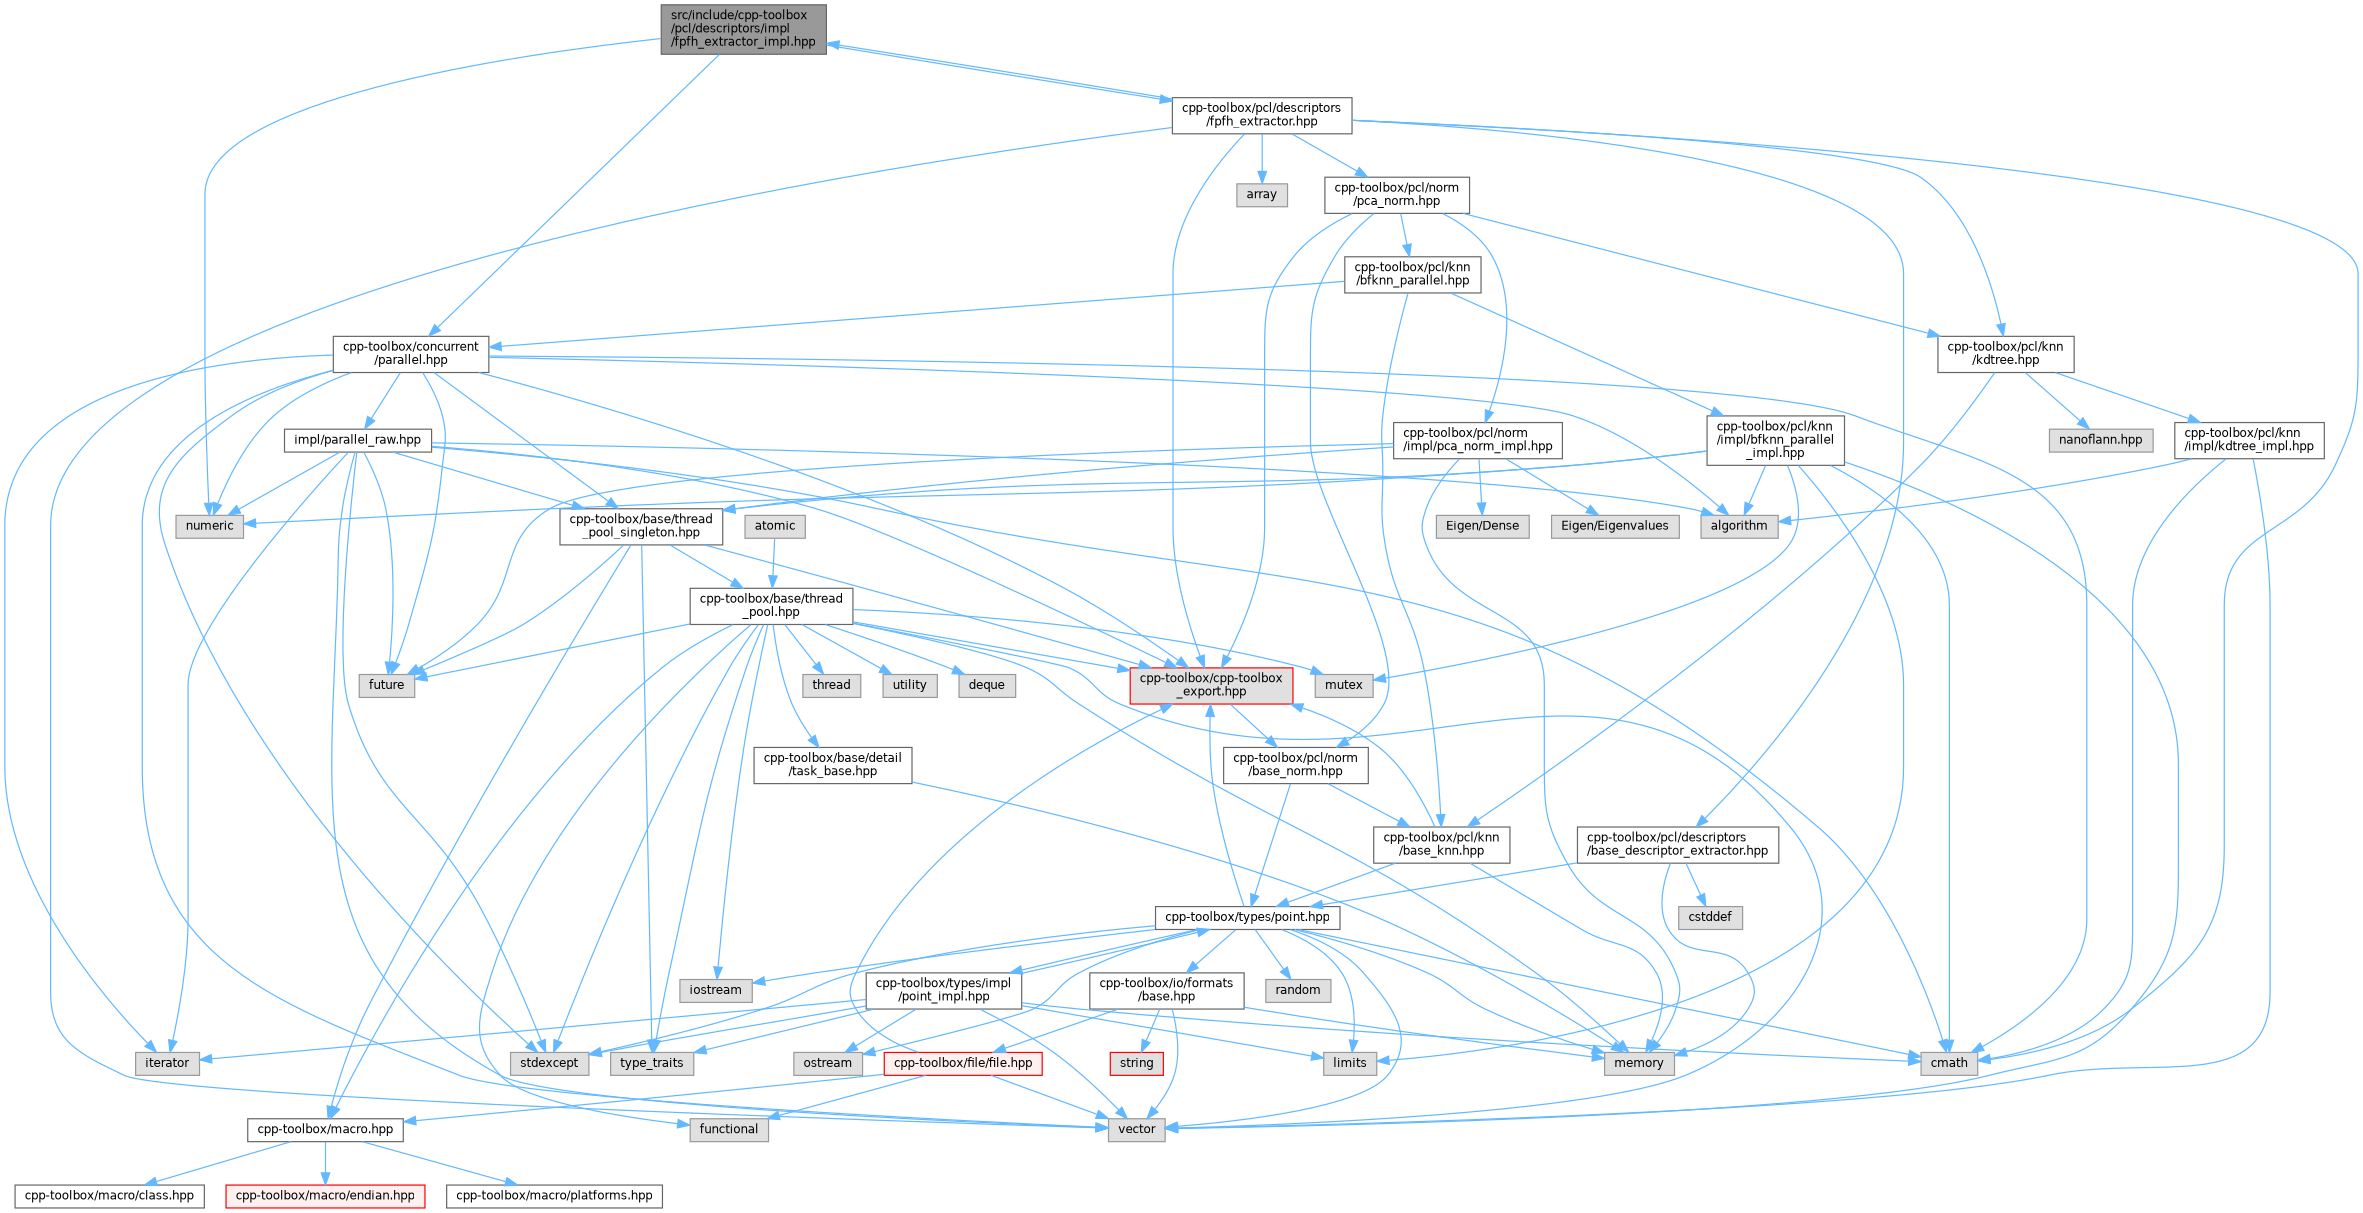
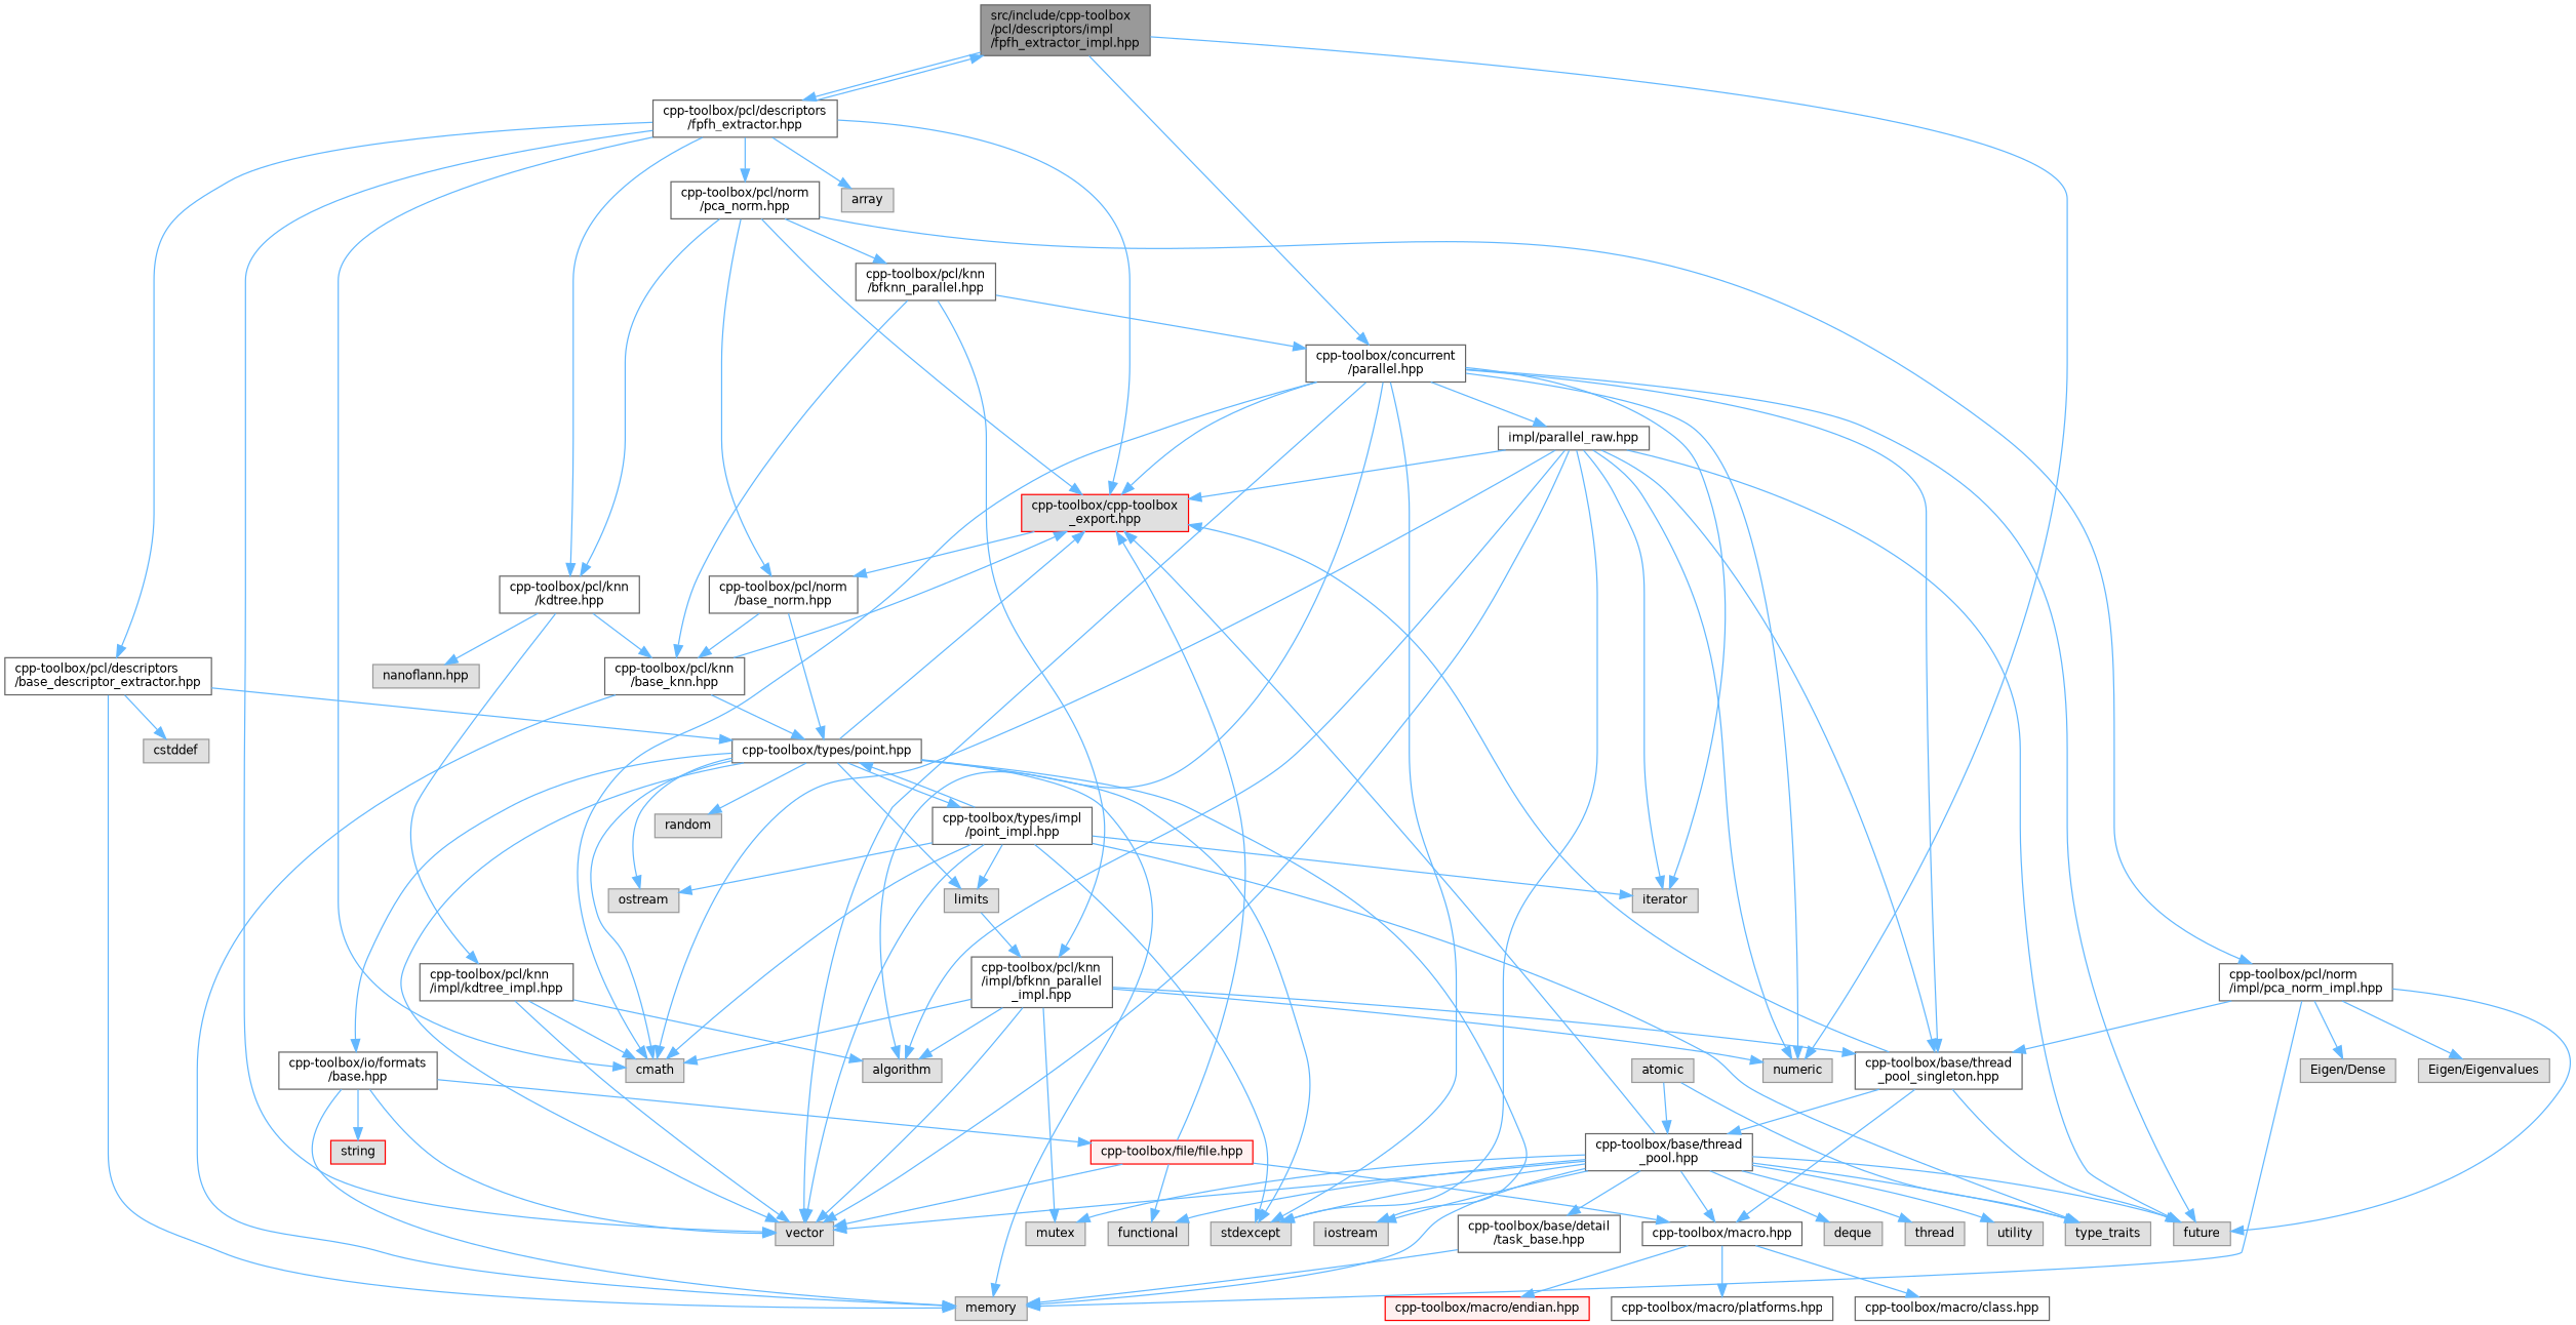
  digraph {
    node [color=grey60 fillcolor="#E0E0E0" fontname=Helvetica fontsize=10 shape=box style=filled]
    edge [color=steelblue1 fontname=Helvetica fontsize=10 labelfontname=Helvetica labelfontsize=10 style=solid]
    n1 [color=gray40 fillcolor=grey60 fontcolor=black height=0.2 label="src/include/cpp-toolbox\l/pcl/descriptors/impl\l/fpfh_extractor_impl.hpp" width=0.4]
    n2 [color=grey40 fillcolor=white height=0.2 label="cpp-toolbox/pcl/descriptors\l/fpfh_extractor.hpp" width=0.4]
    n3 [color=grey40 fillcolor=white height=0.2 label="cpp-toolbox/concurrent\l/parallel.hpp" width=0.4]
    n4 [height=0.2 label=numeric width=0.4]
    n5 [height=0.2 label=array width=0.4]
    n6 [height=0.2 label=cmath width=0.4]
    n7 [height=0.2 label=vector width=0.4]
    n8 [color=red height=0.2 label="cpp-toolbox/cpp-toolbox\l_export.hpp" width=0.4]
    n9 [color=grey40 fillcolor=white height=0.2 label="cpp-toolbox/pcl/descriptors\l/base_descriptor_extractor.hpp" width=0.4]
    n10 [color=grey40 fillcolor=white height=0.2 label="cpp-toolbox/pcl/knn\l/kdtree.hpp" width=0.4]
    n11 [color=grey40 fillcolor=white height=0.2 label="cpp-toolbox/pcl/norm\l/pca_norm.hpp" width=0.4]
    n12 [height=0.2 label=stdexcept width=0.4]
    n13 [height=0.2 label=iterator width=0.4]
    n14 [height=0.2 label=algorithm width=0.4]
    n15 [height=0.2 label=future width=0.4]
    n16 [color=grey40 fillcolor=white height=0.2 label="cpp-toolbox/base/thread\l_pool_singleton.hpp" width=0.4]
    n17 [color=grey40 fillcolor=white height=0.2 label="impl/parallel_raw.hpp" width=0.4]
    n18 [color=grey40 fillcolor=white height=0.2 label="cpp-toolbox/pcl/norm\l/base_norm.hpp" width=0.4]
    n19 [height=0.2 label=cstddef width=0.4]
    n20 [height=0.2 label=memory width=0.4]
    n21 [color=grey40 fillcolor=white height=0.2 label="cpp-toolbox/types/point.hpp" width=0.4]
    n22 [color=grey40 fillcolor=white height=0.2 label="cpp-toolbox/pcl/knn\l/base_knn.hpp" width=0.4]
    n23 [height=0.2 label="nanoflann.hpp" width=0.4]
    n24 [color=grey40 fillcolor=white height=0.2 label="cpp-toolbox/pcl/knn\l/impl/kdtree_impl.hpp" width=0.4]
    n25 [color=grey40 fillcolor=white height=0.2 label="cpp-toolbox/pcl/knn\l/bfknn_parallel.hpp" width=0.4]
    n26 [color=grey40 fillcolor=white height=0.2 label="cpp-toolbox/pcl/norm\l/impl/pca_norm_impl.hpp" width=0.4]
    n27 [height=0.2 label=iostream width=0.4]
    n28 [height=0.2 label=limits width=0.4]
    n29 [height=0.2 label=ostream width=0.4]
    n30 [height=0.2 label=random width=0.4]
    n31 [color=grey40 fillcolor=white height=0.2 label="cpp-toolbox/io/formats\l/base.hpp" width=0.4]
    n32 [color=grey40 fillcolor=white height=0.2 label="cpp-toolbox/types/impl\l/point_impl.hpp" width=0.4]
    n33 [color=red height=0.2 label=string width=0.4]
    n34 [color=red fillcolor="#FFF0F0" height=0.2 label="cpp-toolbox/file/file.hpp" width=0.4]
    n35 [height=0.2 label=type_traits width=0.4]
    n36 [height=0.2 label=functional width=0.4]
    n37 [color=grey40 fillcolor=white height=0.2 label="cpp-toolbox/macro.hpp" width=0.4]
    n38 [color=grey40 fillcolor=white height=0.2 label="cpp-toolbox/macro/class.hpp" width=0.4]
    n39 [color=red fillcolor="#FFF0F0" height=0.2 label="cpp-toolbox/macro/endian.hpp" width=0.4]
    n40 [color=grey40 fillcolor=white height=0.2 label="cpp-toolbox/macro/platforms.hpp" width=0.4]
    n41 [color=grey40 fillcolor=white height=0.2 label="cpp-toolbox/pcl/knn\l/impl/bfknn_parallel\l_impl.hpp" width=0.4]
    n42 [height=0.2 label="Eigen/Dense" width=0.4]
    n43 [height=0.2 label="Eigen/Eigenvalues" width=0.4]
    n44 [height=0.2 label=mutex width=0.4]
    n45 [color=grey40 fillcolor=white height=0.2 label="cpp-toolbox/base/thread\l_pool.hpp" width=0.4]
    n46 [height=0.2 label=deque width=0.4]
    n47 [height=0.2 label=thread width=0.4]
    n48 [height=0.2 label=utility width=0.4]
    n49 [color=grey40 fillcolor=white height=0.2 label="cpp-toolbox/base/detail\l/task_base.hpp" width=0.4]
    n50 [height=0.2 label=atomic width=0.4]
    n1 -> n2
    n1 -> n3
    n1 -> n4
    n2 -> n1
    n2 -> n5
    n2 -> n6
    n2 -> n7
    n2 -> n8
    n2 -> n9
    n2 -> n10
    n2 -> n11
    n3 -> n4
    n3 -> n6
    n3 -> n7
    n3 -> n8
    n3 -> n12
    n3 -> n13
    n3 -> n14
    n3 -> n15
    n3 -> n16
    n3 -> n17
    n8 -> n18
    n9 -> n19
    n9 -> n20
    n9 -> n21
    n10 -> n22
    n10 -> n23
    n10 -> n24
    n11 -> n8
    n11 -> n10
    n11 -> n18
    n11 -> n25
    n11 -> n26
    n16 -> n8
    n16 -> n15
-   n16 -> n35
+   n50 -> n35
    n16 -> n37
    n16 -> n45
    n17 -> n4
    n17 -> n6
    n17 -> n7
    n17 -> n8
    n17 -> n12
    n17 -> n13
    n17 -> n14
    n17 -> n15
    n17 -> n16
    n18 -> n21
    n18 -> n22
    n21 -> n6
    n21 -> n7
    n21 -> n8
    n21 -> n12
    n21 -> n20
    n21 -> n27
    n21 -> n28
    n21 -> n29
    n21 -> n30
    n21 -> n31
    n21 -> n32
    n22 -> n8
    n22 -> n20
    n22 -> n21
    n24 -> n6
    n24 -> n7
    n24 -> n14
    n25 -> n3
    n25 -> n22
    n25 -> n41
    n26 -> n15
    n26 -> n16
    n26 -> n20
    n26 -> n42
    n26 -> n43
    n31 -> n7
    n31 -> n20
    n31 -> n33
    n31 -> n34
    n32 -> n6
    n32 -> n7
    n32 -> n12
    n32 -> n13
    n32 -> n21
    n32 -> n28
    n32 -> n29
    n32 -> n35
    n34 -> n7
    n34 -> n8
    n34 -> n36
    n34 -> n37
    n37 -> n38
    n37 -> n39
    n37 -> n40
    n41 -> n4
    n41 -> n6
    n41 -> n7
    n41 -> n14
    n41 -> n16
-   n41 -> n28
+   n28 -> n41
    n41 -> n44
    n45 -> n7
    n45 -> n8
    n45 -> n12
    n45 -> n15
    n45 -> n20
    n45 -> n27
    n45 -> n35
    n45 -> n36
    n45 -> n37
    n45 -> n44
    n45 -> n46
    n45 -> n47
    n45 -> n48
    n45 -> n49
    n49 -> n20
    n50 -> n45
  }
